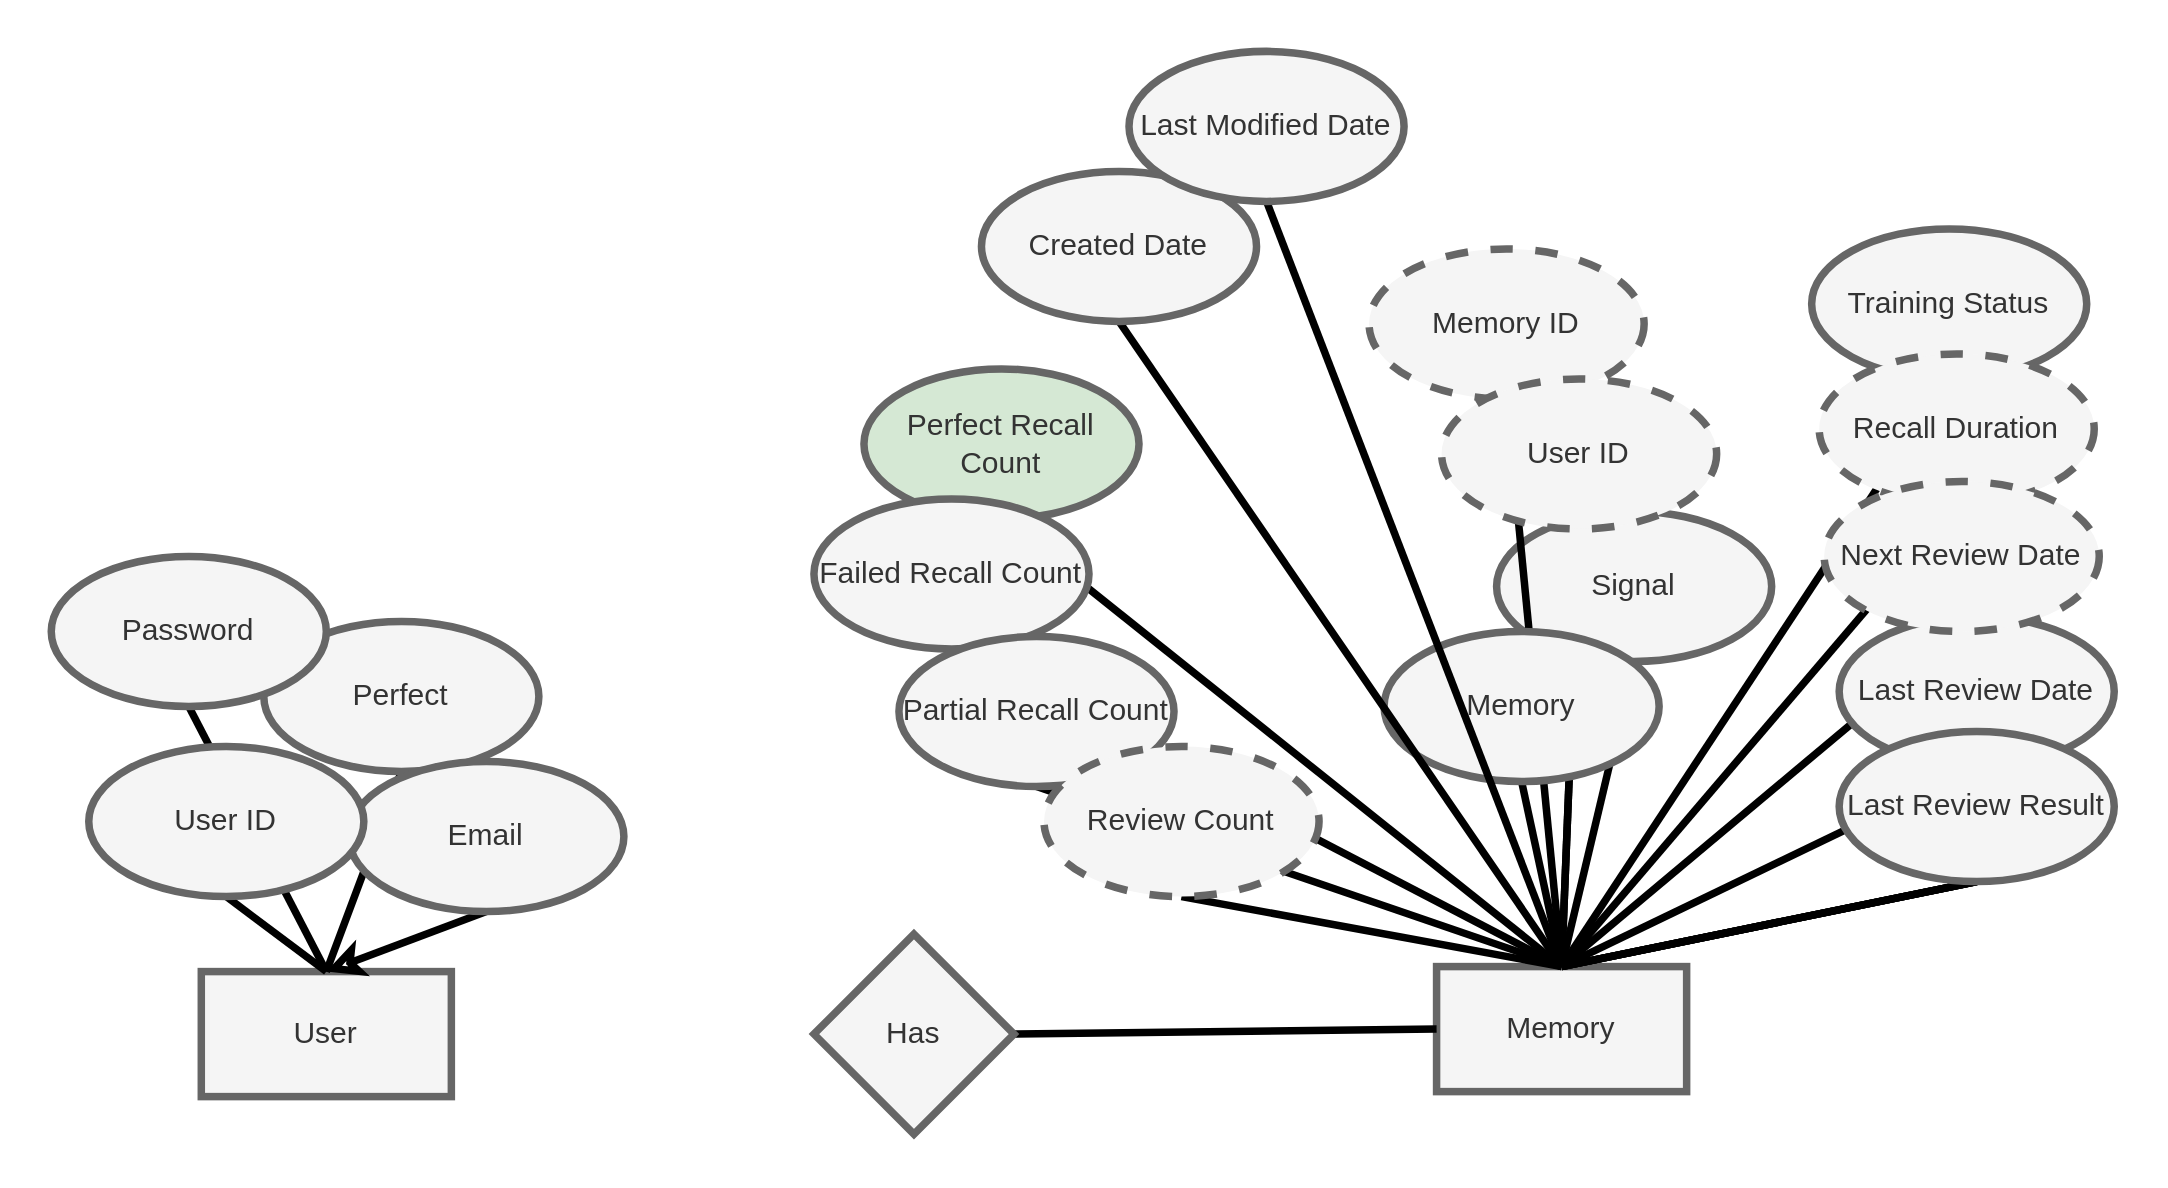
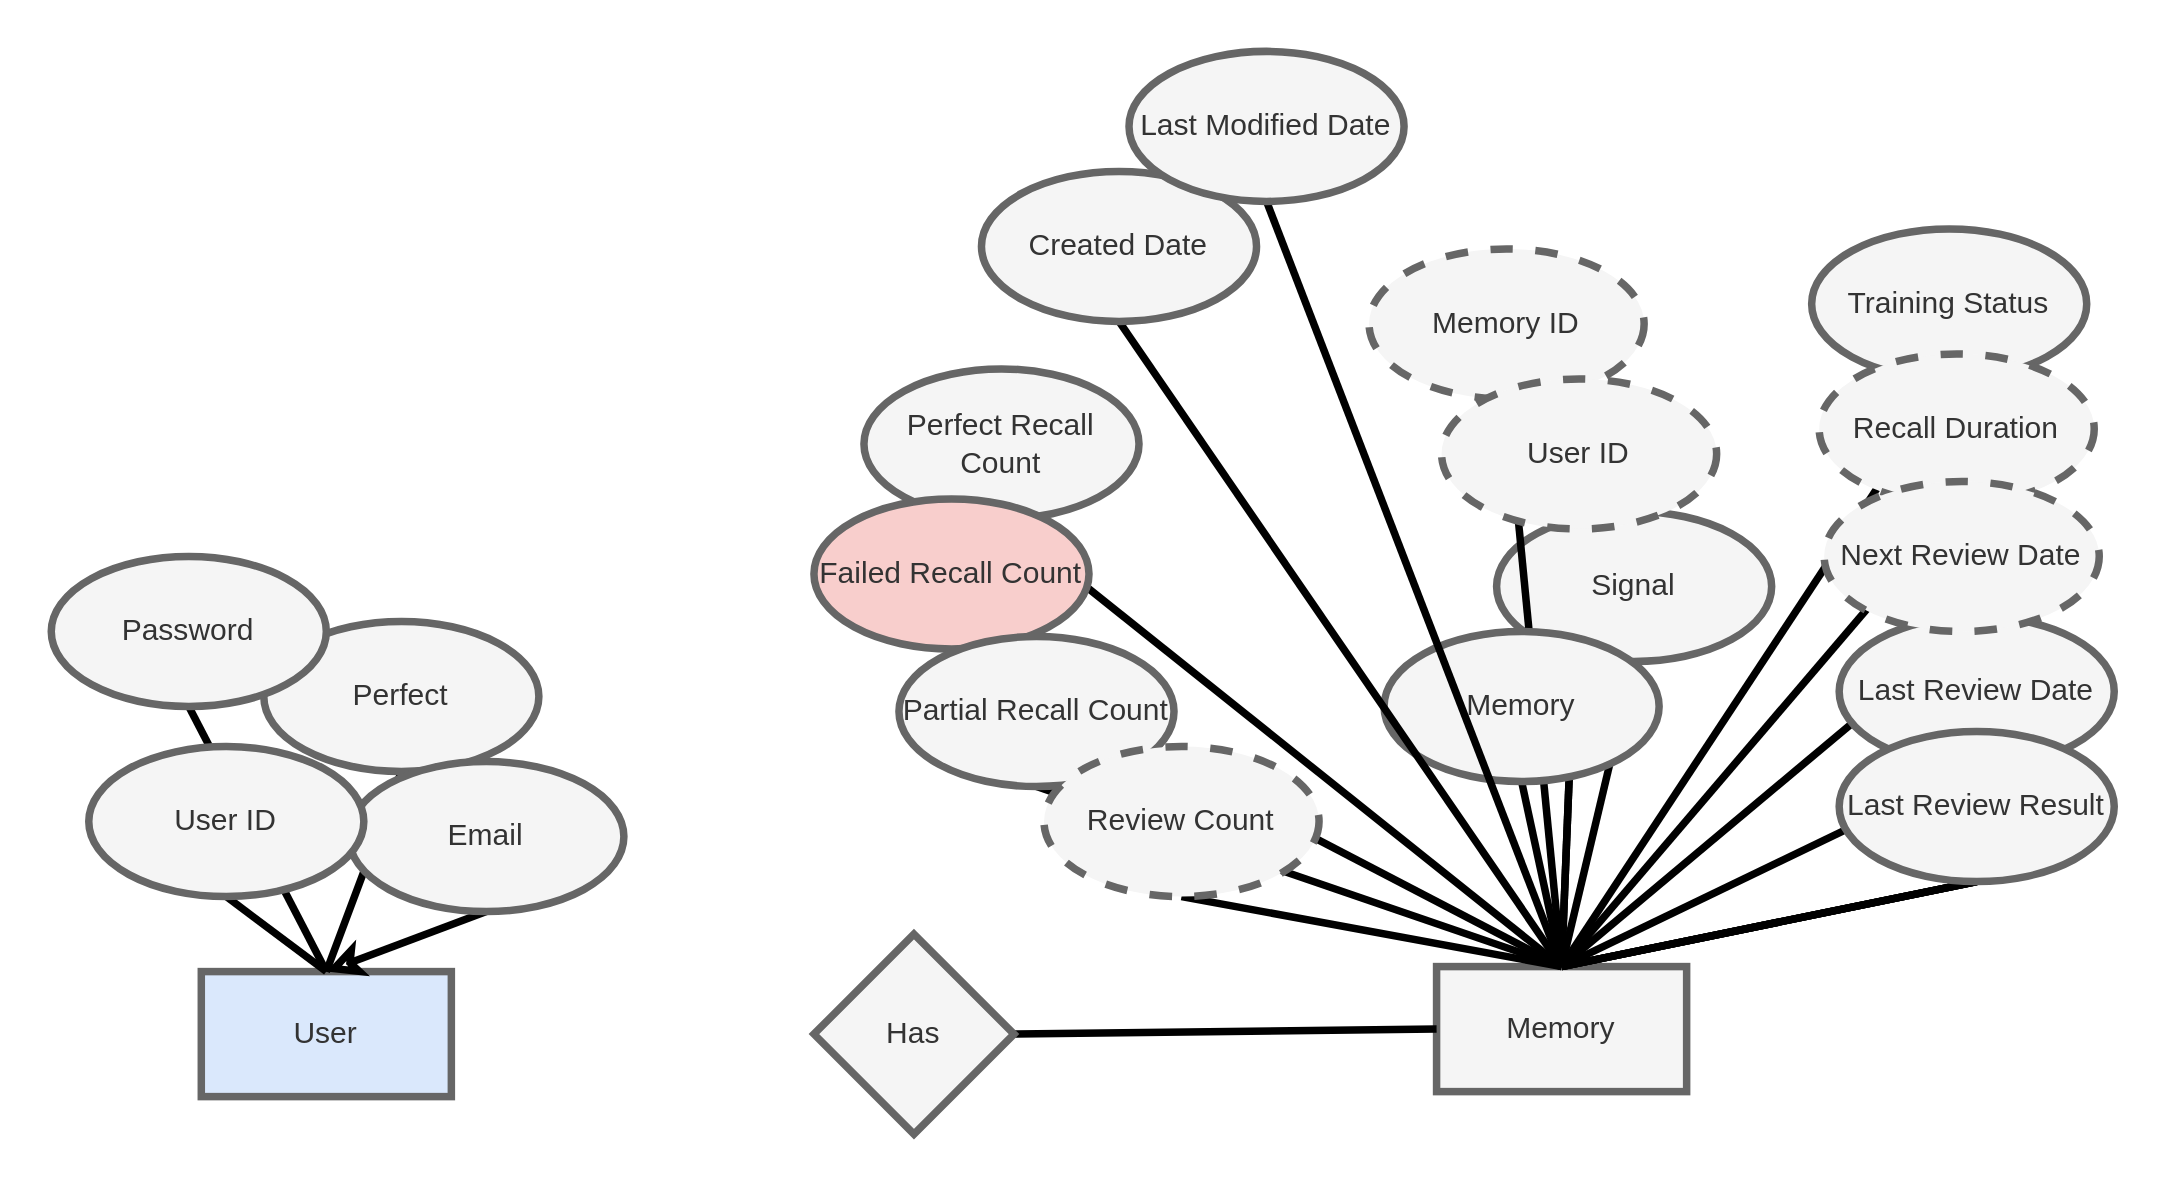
  <mxCell id="0" />
  <mxCell id="1" parent="0" />
  <mxCell id="2" style="edgeStyle=none;html=1;exitX=0.5;exitY=1;exitDx=0;exitDy=0;entryX=0.5;entryY=0;entryDx=0;entryDy=0;strokeColor=#000000;strokeWidth=3;endArrow=none;endFill=0;" parent="1" source="38" target="8" edge="1"><mxGeometry relative="1" as="geometry" /></mxCell>
  <mxCell id="3" style="edgeStyle=none;html=1;exitX=0.5;exitY=1;exitDx=0;exitDy=0;strokeColor=#000000;strokeWidth=3;endArrow=none;endFill=0;entryX=0.5;entryY=0;entryDx=0;entryDy=0;" parent="1" source="43" target="8" edge="1"><mxGeometry relative="1" as="geometry"><mxPoint x="745" y="288" as="targetPoint" /></mxGeometry></mxCell>
- <mxCell id="4" value="User" style="rounded=0;whiteSpace=wrap;html=1;fillColor=#f5f5f5;fontColor=#333333;strokeColor=#666666;strokeWidth=3;" parent="1" vertex="1"><mxGeometry x="80" y="388" width="100" height="50" as="geometry" /></mxCell>
+ <mxCell id="4" value="User" style="rounded=0;whiteSpace=wrap;html=1;fillColor=#dae8fc;fontColor=#333333;strokeColor=#666666;strokeWidth=3;" parent="1" vertex="1"><mxGeometry x="80" y="388" width="100" height="50" as="geometry" /></mxCell>
  <mxCell id="5" style="edgeStyle=none;html=1;exitX=0.5;exitY=1;exitDx=0;exitDy=0;entryX=0.5;entryY=0;entryDx=0;entryDy=0;strokeColor=#000000;strokeWidth=3;endArrow=none;endFill=0;" parent="1" source="36" target="4" edge="1"><mxGeometry relative="1" as="geometry" /></mxCell>
  <mxCell id="6" style="edgeStyle=none;html=1;exitX=0.5;exitY=1;exitDx=0;exitDy=0;entryX=0.5;entryY=0;entryDx=0;entryDy=0;strokeColor=#000000;strokeWidth=3;endArrow=none;endFill=0;" parent="1" source="7" target="4" edge="1"><mxGeometry relative="1" as="geometry" /></mxCell>
  <mxCell id="7" value="Perfect" style="ellipse;whiteSpace=wrap;html=1;strokeWidth=3;fillColor=#f5f5f5;fontColor=#333333;strokeColor=#666666;" parent="1" vertex="1"><mxGeometry x="105" y="248" width="110" height="60" as="geometry" /></mxCell>
  <mxCell id="8" value="Memory" style="rounded=0;whiteSpace=wrap;html=1;strokeWidth=3;fillColor=#f5f5f5;fontColor=#333333;strokeColor=#666666;" parent="1" vertex="1"><mxGeometry x="574" y="386" width="100" height="50" as="geometry" /></mxCell>
  <mxCell id="9" style="edgeStyle=none;html=1;exitX=0.5;exitY=1;exitDx=0;exitDy=0;strokeColor=#000000;strokeWidth=3;endArrow=none;endFill=0;entryX=0.5;entryY=0;entryDx=0;entryDy=0;" parent="1" source="42" target="8" edge="1"><mxGeometry relative="1" as="geometry"><mxPoint x="425" y="308" as="targetPoint" /></mxGeometry></mxCell>
  <mxCell id="10" style="edgeStyle=none;html=1;exitX=0.5;exitY=1;exitDx=0;exitDy=0;entryX=0.5;entryY=0;entryDx=0;entryDy=0;strokeColor=#000000;strokeWidth=3;endArrow=none;endFill=0;startArrow=none;" parent="1" source="42" target="8" edge="1"><mxGeometry relative="1" as="geometry" /></mxCell>
  <mxCell id="11" style="edgeStyle=none;html=1;exitX=0.5;exitY=1;exitDx=0;exitDy=0;entryX=0.5;entryY=0;entryDx=0;entryDy=0;strokeColor=#000000;strokeWidth=3;endArrow=none;endFill=0;" parent="1" source="23" target="8" edge="1"><mxGeometry relative="1" as="geometry" /></mxCell>
  <mxCell id="12" style="edgeStyle=none;html=1;exitX=0.5;exitY=1;exitDx=0;exitDy=0;strokeColor=#000000;strokeWidth=3;endArrow=none;endFill=0;entryX=0.5;entryY=0;entryDx=0;entryDy=0;startArrow=none;" parent="1" source="28" target="8" edge="1"><mxGeometry relative="1" as="geometry"><mxPoint x="525" y="318" as="targetPoint" /></mxGeometry></mxCell>
  <mxCell id="13" style="edgeStyle=none;html=1;exitX=0.5;exitY=1;exitDx=0;exitDy=0;entryX=0.5;entryY=0;entryDx=0;entryDy=0;strokeColor=#000000;strokeWidth=3;endArrow=none;endFill=0;" parent="1" source="40" target="8" edge="1"><mxGeometry relative="1" as="geometry" /></mxCell>
  <mxCell id="14" style="edgeStyle=none;html=1;exitX=0.5;exitY=1;exitDx=0;exitDy=0;entryX=0.5;entryY=0;entryDx=0;entryDy=0;strokeColor=#000000;strokeWidth=3;endArrow=none;endFill=0;" parent="1" source="15" target="8" edge="1"><mxGeometry relative="1" as="geometry" /></mxCell>
- <mxCell id="15" value="Perfect Recall Count" style="ellipse;whiteSpace=wrap;html=1;strokeWidth=3;fillColor=#d5e8d4;fontColor=#333333;strokeColor=#666666;" parent="1" vertex="1"><mxGeometry x="345" y="147" width="110" height="60" as="geometry" /></mxCell>
+ <mxCell id="15" value="Perfect Recall Count" style="ellipse;whiteSpace=wrap;html=1;strokeWidth=3;fillColor=#f5f5f5;fontColor=#333333;strokeColor=#666666;" parent="1" vertex="1"><mxGeometry x="345" y="147" width="110" height="60" as="geometry" /></mxCell>
  <mxCell id="16" style="edgeStyle=none;html=1;exitX=0.5;exitY=1;exitDx=0;exitDy=0;entryX=0.5;entryY=0;entryDx=0;entryDy=0;strokeColor=#000000;strokeWidth=3;endArrow=none;endFill=0;" parent="1" source="17" target="8" edge="1"><mxGeometry relative="1" as="geometry" /></mxCell>
- <mxCell id="17" value="Failed Recall Count" style="ellipse;whiteSpace=wrap;html=1;strokeWidth=3;fillColor=#f5f5f5;fontColor=#333333;strokeColor=#666666;" parent="1" vertex="1"><mxGeometry x="325" y="199" width="110" height="60" as="geometry" /></mxCell>
+ <mxCell id="17" value="Failed Recall Count" style="ellipse;whiteSpace=wrap;html=1;strokeWidth=3;fillColor=#f8cecc;fontColor=#333333;strokeColor=#666666;" parent="1" vertex="1"><mxGeometry x="325" y="199" width="110" height="60" as="geometry" /></mxCell>
  <mxCell id="18" style="edgeStyle=none;html=1;exitX=0.5;exitY=1;exitDx=0;exitDy=0;entryX=0.5;entryY=0;entryDx=0;entryDy=0;strokeColor=#000000;strokeWidth=3;endArrow=none;endFill=0;" parent="1" source="28" target="8" edge="1"><mxGeometry relative="1" as="geometry" /></mxCell>
  <mxCell id="19" style="edgeStyle=none;html=1;exitX=0.5;exitY=1;exitDx=0;exitDy=0;entryX=0.5;entryY=0;entryDx=0;entryDy=0;strokeColor=#000000;strokeWidth=3;endArrow=none;endFill=0;" parent="1" source="29" target="8" edge="1"><mxGeometry relative="1" as="geometry" /></mxCell>
  <mxCell id="20" value="" style="edgeStyle=none;html=1;exitX=0.5;exitY=1;exitDx=0;exitDy=0;strokeColor=#000000;strokeWidth=3;endArrow=none;endFill=0;entryX=0.5;entryY=0;entryDx=0;entryDy=0;startArrow=none;" parent="1" source="28" target="8" edge="1"><mxGeometry relative="1" as="geometry"><mxPoint x="435" y="388" as="targetPoint" /><mxPoint x="630" y="108" as="sourcePoint" /></mxGeometry></mxCell>
  <mxCell id="21" value="" style="edgeStyle=none;html=1;exitX=0.5;exitY=1;exitDx=0;exitDy=0;strokeColor=#000000;strokeWidth=3;endArrow=none;endFill=0;entryX=0.5;entryY=0;entryDx=0;entryDy=0;startArrow=none;" parent="1" source="28" target="8" edge="1"><mxGeometry relative="1" as="geometry"><mxPoint x="435" y="388" as="targetPoint" /><mxPoint x="630" y="108" as="sourcePoint" /></mxGeometry></mxCell>
  <mxCell id="22" value="" style="edgeStyle=none;html=1;exitX=0.5;exitY=1;exitDx=0;exitDy=0;strokeColor=#000000;strokeWidth=3;endArrow=none;endFill=0;entryX=0.5;entryY=0;entryDx=0;entryDy=0;" parent="1" source="37" target="8" edge="1"><mxGeometry relative="1" as="geometry"><mxPoint x="435" y="388" as="targetPoint" /><mxPoint x="640" y="148" as="sourcePoint" /></mxGeometry></mxCell>
  <mxCell id="23" value="Last Review Date" style="ellipse;whiteSpace=wrap;html=1;strokeWidth=3;fillColor=#f5f5f5;fontColor=#333333;strokeColor=#666666;" parent="1" vertex="1"><mxGeometry x="735" y="246" width="110" height="60" as="geometry" /></mxCell>
  <mxCell id="24" style="edgeStyle=none;html=1;exitX=1;exitY=0.5;exitDx=0;exitDy=0;entryX=0;entryY=0.5;entryDx=0;entryDy=0;strokeColor=#000000;strokeWidth=3;endArrow=none;endFill=0;" parent="1" source="25" target="8" edge="1"><mxGeometry relative="1" as="geometry" /></mxCell>
  <mxCell id="25" value="Has" style="rhombus;whiteSpace=wrap;html=1;strokeWidth=3;fillColor=#f5f5f5;fontColor=#333333;strokeColor=#666666;" parent="1" vertex="1"><mxGeometry x="325" y="373" width="80" height="80" as="geometry" /></mxCell>
  <mxCell id="26" style="edgeStyle=none;html=1;exitX=0.5;exitY=1;exitDx=0;exitDy=0;entryX=0.5;entryY=0;entryDx=0;entryDy=0;strokeColor=#000000;strokeWidth=3;startArrow=none;startFill=0;endArrow=none;endFill=0;" parent="1" source="27" target="8" edge="1"><mxGeometry relative="1" as="geometry" /></mxCell>
  <mxCell id="27" value="Training Status" style="ellipse;whiteSpace=wrap;html=1;strokeWidth=3;fillColor=#f5f5f5;fontColor=#333333;strokeColor=#666666;" parent="1" vertex="1"><mxGeometry x="724" y="91" width="110" height="60" as="geometry" /></mxCell>
  <mxCell id="28" value="Last Review Result" style="ellipse;whiteSpace=wrap;html=1;strokeWidth=3;fillColor=#f5f5f5;fontColor=#333333;strokeColor=#666666;" parent="1" vertex="1"><mxGeometry x="735" y="292" width="110" height="60" as="geometry" /></mxCell>
  <mxCell id="29" value="Recall Duration" style="ellipse;whiteSpace=wrap;html=1;strokeWidth=3;fillColor=#f5f5f5;fontColor=#333333;strokeColor=#666666;dashed=1;" parent="1" vertex="1"><mxGeometry x="727" y="141" width="110" height="60" as="geometry" /></mxCell>
  <mxCell id="30" style="edgeStyle=none;html=1;exitX=0.5;exitY=1;exitDx=0;exitDy=0;entryX=0.5;entryY=0;entryDx=0;entryDy=0;strokeColor=#000000;strokeWidth=3;startArrow=none;startFill=0;endArrow=none;endFill=0;" parent="1" source="31" target="8" edge="1"><mxGeometry relative="1" as="geometry" /></mxCell>
  <mxCell id="31" value="Partial Recall Count" style="ellipse;whiteSpace=wrap;html=1;strokeWidth=3;fillColor=#f5f5f5;fontColor=#333333;strokeColor=#666666;" parent="1" vertex="1"><mxGeometry x="359" y="254" width="110" height="60" as="geometry" /></mxCell>
  <mxCell id="32" style="edgeStyle=none;html=1;exitX=0.5;exitY=1;exitDx=0;exitDy=0;entryX=0.5;entryY=0;entryDx=0;entryDy=0;strokeColor=#000000;strokeWidth=3;endArrow=classic;endFill=0;" parent="1" source="33" target="4" edge="1"><mxGeometry relative="1" as="geometry" /></mxCell>
  <mxCell id="33" value="Email" style="ellipse;whiteSpace=wrap;html=1;strokeWidth=3;fillColor=#f5f5f5;fontColor=#333333;strokeColor=#666666;" parent="1" vertex="1"><mxGeometry x="139" y="304" width="110" height="60" as="geometry" /></mxCell>
  <mxCell id="34" style="edgeStyle=none;html=1;exitX=0.5;exitY=1;exitDx=0;exitDy=0;entryX=0.5;entryY=0;entryDx=0;entryDy=0;strokeColor=#000000;strokeWidth=3;endArrow=none;endFill=0;" parent="1" source="35" target="4" edge="1"><mxGeometry relative="1" as="geometry" /></mxCell>
  <mxCell id="35" value="Password" style="ellipse;whiteSpace=wrap;html=1;strokeWidth=3;fillColor=#f5f5f5;fontColor=#333333;strokeColor=#666666;" parent="1" vertex="1"><mxGeometry x="20" y="222" width="110" height="60" as="geometry" /></mxCell>
  <mxCell id="36" value="User ID" style="ellipse;whiteSpace=wrap;html=1;strokeWidth=3;fillColor=#f5f5f5;fontColor=#333333;strokeColor=#666666;" parent="1" vertex="1"><mxGeometry x="35" y="298" width="110" height="60" as="geometry" /></mxCell>
  <mxCell id="37" value="Next Review Date" style="ellipse;whiteSpace=wrap;html=1;strokeWidth=3;fillColor=#f5f5f5;fontColor=#333333;strokeColor=#666666;dashed=1;" parent="1" vertex="1"><mxGeometry x="729" y="192" width="110" height="60" as="geometry" /></mxCell>
  <mxCell id="38" value="Signal" style="ellipse;whiteSpace=wrap;html=1;strokeWidth=3;fillColor=#f5f5f5;fontColor=#333333;strokeColor=#666666;" parent="1" vertex="1"><mxGeometry x="598" y="204" width="110" height="60" as="geometry" /></mxCell>
  <mxCell id="39" value="Memory ID" style="ellipse;whiteSpace=wrap;html=1;strokeWidth=3;fillColor=#f5f5f5;fontColor=#333333;strokeColor=#666666;dashed=1;" parent="1" vertex="1"><mxGeometry x="547" y="99" width="110" height="60" as="geometry" /></mxCell>
  <mxCell id="40" value="Review Count" style="ellipse;whiteSpace=wrap;html=1;strokeWidth=3;fillColor=#f5f5f5;fontColor=#333333;strokeColor=#666666;dashed=1;" parent="1" vertex="1"><mxGeometry x="417" y="298" width="110" height="60" as="geometry" /></mxCell>
  <mxCell id="41" value="" style="edgeStyle=none;html=1;exitX=0.5;exitY=1;exitDx=0;exitDy=0;entryX=0.5;entryY=0;entryDx=0;entryDy=0;strokeColor=#000000;strokeWidth=3;endArrow=none;endFill=0;" parent="1" source="39" target="8" edge="1"><mxGeometry relative="1" as="geometry"><mxPoint x="637" y="123" as="sourcePoint" /><mxPoint x="600" y="386" as="targetPoint" /></mxGeometry></mxCell>
  <mxCell id="42" value="User ID" style="ellipse;whiteSpace=wrap;html=1;strokeWidth=3;fillColor=#f5f5f5;fontColor=#333333;strokeColor=#666666;dashed=1;" parent="1" vertex="1"><mxGeometry x="576" y="151" width="110" height="60" as="geometry" /></mxCell>
  <mxCell id="43" value="Memory" style="ellipse;whiteSpace=wrap;html=1;strokeWidth=3;fillColor=#f5f5f5;fontColor=#333333;strokeColor=#666666;" parent="1" vertex="1"><mxGeometry x="553" y="252" width="110" height="60" as="geometry" /></mxCell>
  <mxCell id="44" style="edgeStyle=none;html=1;exitX=0.5;exitY=1;exitDx=0;exitDy=0;entryX=0.5;entryY=0;entryDx=0;entryDy=0;strokeWidth=3;strokeColor=#000000;endArrow=none;endFill=0;" edge="1" parent="1" source="45" target="8"><mxGeometry relative="1" as="geometry" /></mxCell>
  <mxCell id="45" value="Created Date" style="ellipse;whiteSpace=wrap;html=1;strokeWidth=3;fillColor=#f5f5f5;fontColor=#333333;strokeColor=#666666;" vertex="1" parent="1"><mxGeometry x="392" y="68" width="110" height="60" as="geometry" /></mxCell>
  <mxCell id="46" style="edgeStyle=none;html=1;exitX=0.5;exitY=1;exitDx=0;exitDy=0;entryX=0.5;entryY=0;entryDx=0;entryDy=0;strokeColor=#000000;strokeWidth=3;endArrow=none;endFill=0;" edge="1" parent="1" source="47" target="8"><mxGeometry relative="1" as="geometry" /></mxCell>
  <mxCell id="47" value="Last Modified Date" style="ellipse;whiteSpace=wrap;html=1;strokeWidth=3;fillColor=#f5f5f5;fontColor=#333333;strokeColor=#666666;" vertex="1" parent="1"><mxGeometry x="451" y="20" width="110" height="60" as="geometry" /></mxCell>
